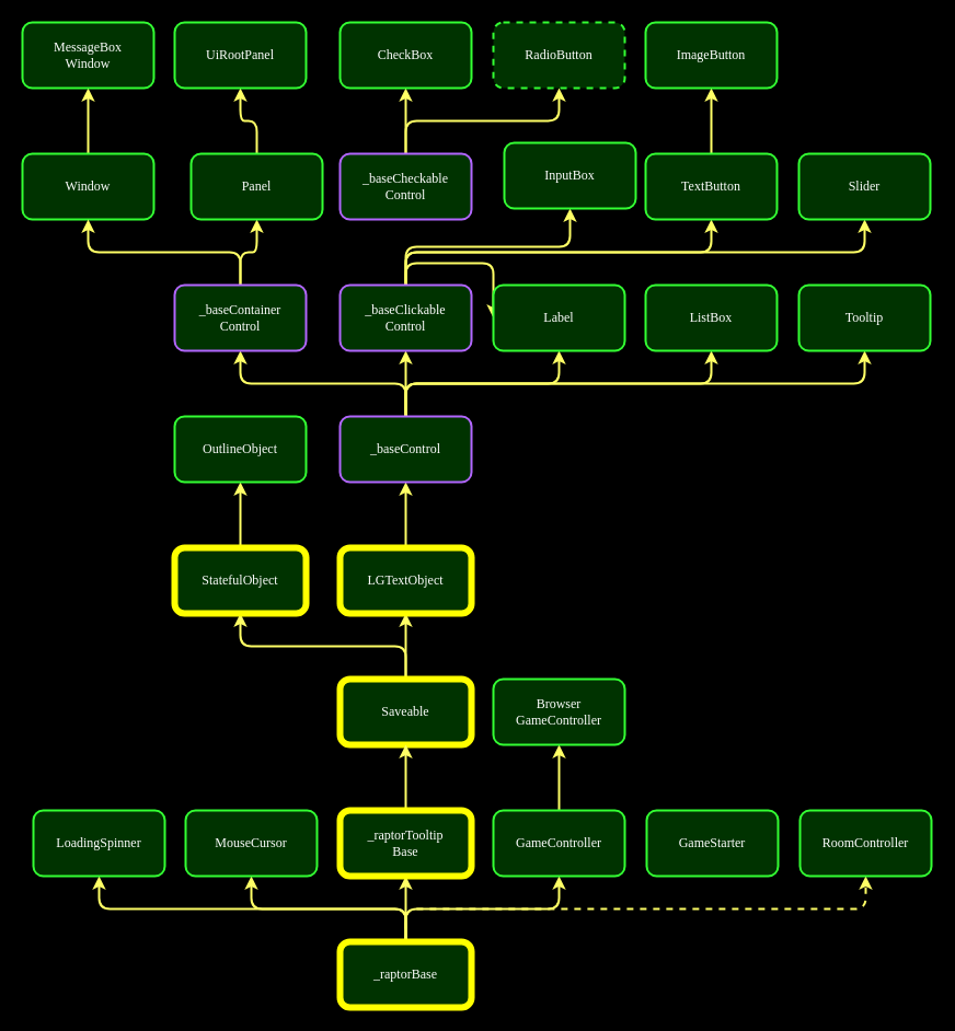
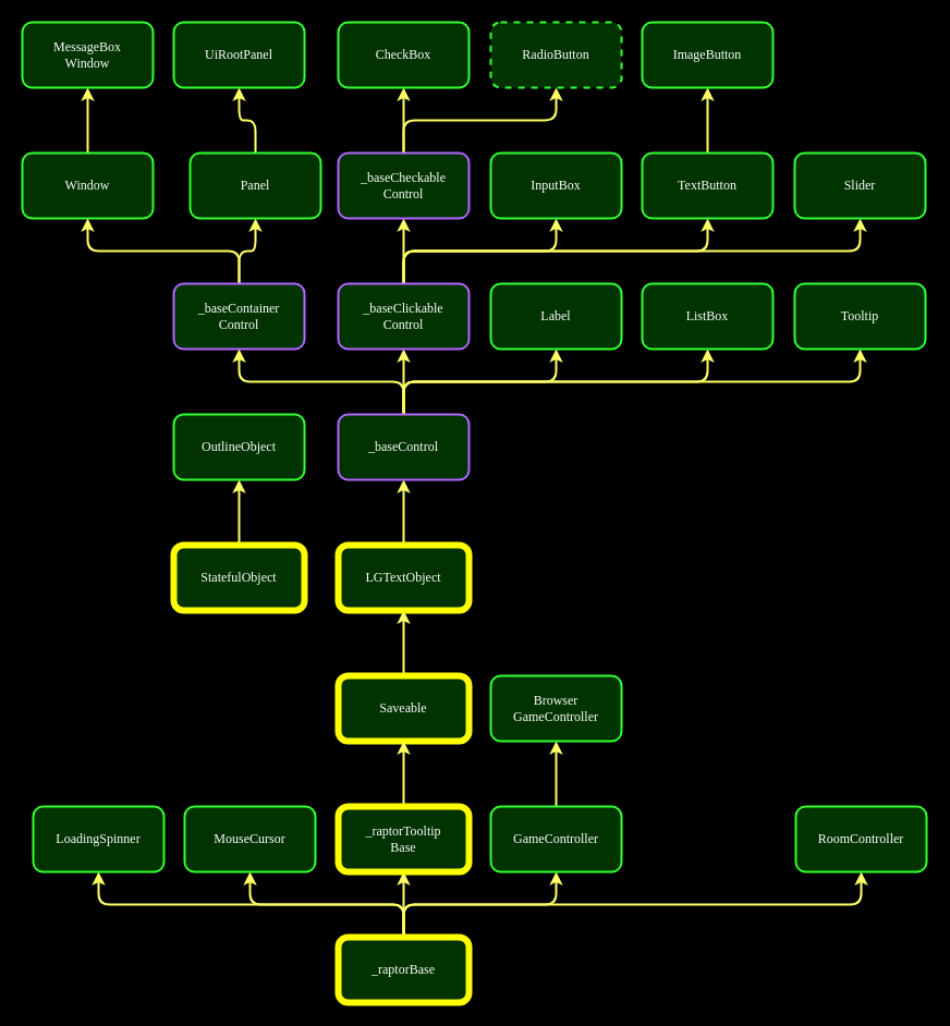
  <mxCell id="0" />
  <mxCell id="1" parent="0" />
  <mxCell id="2" style="edgeStyle=orthogonalEdgeStyle;rounded=1;orthogonalLoop=1;jettySize=auto;html=1;exitX=0.5;exitY=0;exitDx=0;exitDy=0;entryX=0.5;entryY=1;entryDx=0;entryDy=0;fontFamily=Helvetica;fontSize=12;fontColor=#FFFFFF;strokeColor=#FFFF66;strokeWidth=2;" parent="1" source="7" target="14" edge="1"><mxGeometry relative="1" as="geometry" /></mxCell>
- <mxCell id="3" style="edgeStyle=orthogonalEdgeStyle;rounded=1;orthogonalLoop=1;jettySize=auto;html=1;exitX=0.5;exitY=0;exitDx=0;exitDy=0;entryX=0.5;entryY=1;entryDx=0;entryDy=0;fontFamily=Helvetica;fontSize=12;fontColor=#FFFFFF;strokeColor=#FFFF66;strokeWidth=2;dashed=1;" parent="1" source="7" target="12" edge="1"><mxGeometry relative="1" as="geometry" /></mxCell>
+ <mxCell id="3" style="edgeStyle=orthogonalEdgeStyle;rounded=1;orthogonalLoop=1;jettySize=auto;html=1;exitX=0.5;exitY=0;exitDx=0;exitDy=0;entryX=0.5;entryY=1;entryDx=0;entryDy=0;fontFamily=Helvetica;fontSize=12;fontColor=#FFFFFF;strokeColor=#FFFF66;strokeWidth=2;" parent="1" source="7" target="12" edge="1"><mxGeometry relative="1" as="geometry" /></mxCell>
  <mxCell id="4" style="edgeStyle=orthogonalEdgeStyle;rounded=1;orthogonalLoop=1;jettySize=auto;html=1;exitX=0.5;exitY=0;exitDx=0;exitDy=0;entryX=0.5;entryY=1;entryDx=0;entryDy=0;strokeColor=#FFFF66;strokeWidth=2;align=center;verticalAlign=middle;fontFamily=Helvetica;fontSize=12;fontColor=#FFFFFF;labelBackgroundColor=default;endArrow=classic;" edge="1" parent="1" source="7" target="54"><mxGeometry relative="1" as="geometry" /></mxCell>
  <mxCell id="5" style="edgeStyle=orthogonalEdgeStyle;shape=connector;rounded=1;orthogonalLoop=1;jettySize=auto;html=1;exitX=0.5;exitY=0;exitDx=0;exitDy=0;entryX=0.5;entryY=1;entryDx=0;entryDy=0;strokeColor=#FFFF66;strokeWidth=2;align=center;verticalAlign=middle;fontFamily=Helvetica;fontSize=12;fontColor=#FFFFFF;labelBackgroundColor=default;endArrow=classic;" edge="1" parent="1" source="7" target="55"><mxGeometry relative="1" as="geometry" /></mxCell>
  <mxCell id="6" style="edgeStyle=orthogonalEdgeStyle;shape=connector;rounded=1;orthogonalLoop=1;jettySize=auto;html=1;exitX=0.5;exitY=0;exitDx=0;exitDy=0;entryX=0.5;entryY=1;entryDx=0;entryDy=0;strokeColor=#FFFF66;strokeWidth=2;align=center;verticalAlign=middle;fontFamily=Helvetica;fontSize=12;fontColor=#FFFFFF;labelBackgroundColor=default;endArrow=classic;" edge="1" parent="1" source="7" target="56"><mxGeometry relative="1" as="geometry" /></mxCell>
  <mxCell id="7" value="&lt;font face=&quot;Lucida Console&quot;&gt;_raptorBase&lt;/font&gt;" style="rounded=1;whiteSpace=wrap;html=1;fillColor=#003300;strokeColor=#FFFF00;fontColor=#FFFFFF;strokeWidth=6;" parent="1" vertex="1"><mxGeometry x="310" y="860" width="120" height="60" as="geometry" /></mxCell>
- <mxCell id="8" value="&lt;font face=&quot;Lucida Console&quot;&gt;GameStarter&lt;/font&gt;" style="rounded=1;whiteSpace=wrap;html=1;fillColor=#003300;strokeColor=#33FF33;fontColor=#FFFFFF;strokeWidth=2;" parent="1" vertex="1"><mxGeometry x="590" y="740" width="120" height="60" as="geometry" /></mxCell>
  <mxCell id="9" style="edgeStyle=orthogonalEdgeStyle;shape=connector;rounded=1;orthogonalLoop=1;jettySize=auto;html=1;exitX=0.5;exitY=0;exitDx=0;exitDy=0;entryX=0.5;entryY=1;entryDx=0;entryDy=0;labelBackgroundColor=default;fontFamily=Helvetica;fontSize=12;fontColor=#FFFFFF;endArrow=classic;strokeColor=#FFFF66;strokeWidth=2;startArrow=none;" parent="1" source="11" target="17" edge="1"><mxGeometry relative="1" as="geometry" /></mxCell>
- <mxCell id="10" style="edgeStyle=orthogonalEdgeStyle;rounded=1;orthogonalLoop=1;jettySize=auto;html=1;exitX=0.5;exitY=0;exitDx=0;exitDy=0;entryX=0.5;entryY=1;entryDx=0;entryDy=0;fontSize=12;strokeColor=#FFFF66;fontColor=#FFFFFF;strokeWidth=2;" parent="1" source="11" target="39" edge="1"><mxGeometry relative="1" as="geometry" /></mxCell>
  <mxCell id="11" value="&lt;font face=&quot;Lucida Console&quot;&gt;Saveable&lt;/font&gt;" style="rounded=1;whiteSpace=wrap;html=1;fillColor=#003300;strokeColor=#FFFF00;strokeWidth=6;fontColor=#FFFFFF;" parent="1" vertex="1"><mxGeometry x="310" y="620" width="120" height="60" as="geometry" /></mxCell>
  <mxCell id="12" value="&lt;font face=&quot;Lucida Console&quot;&gt;RoomController&lt;/font&gt;" style="rounded=1;whiteSpace=wrap;html=1;fillColor=#003300;strokeColor=#33FF33;fontColor=#FFFFFF;strokeWidth=2;" parent="1" vertex="1"><mxGeometry x="730" y="740" width="120" height="60" as="geometry" /></mxCell>
  <mxCell id="13" value="" style="edgeStyle=orthogonalEdgeStyle;shape=connector;rounded=1;orthogonalLoop=1;jettySize=auto;html=1;labelBackgroundColor=default;fontFamily=Helvetica;fontSize=12;fontColor=#FFFFFF;endArrow=classic;strokeColor=#FFFF66;strokeWidth=2;exitX=0.5;exitY=0;exitDx=0;exitDy=0;" parent="1" source="14" target="15" edge="1"><mxGeometry relative="1" as="geometry" /></mxCell>
  <mxCell id="14" value="&lt;font face=&quot;Lucida Console&quot;&gt;GameController&lt;/font&gt;" style="rounded=1;whiteSpace=wrap;html=1;fillColor=#003300;strokeColor=#33FF33;fontColor=#FFFFFF;strokeWidth=2;" parent="1" vertex="1"><mxGeometry x="450" y="740" width="120" height="60" as="geometry" /></mxCell>
  <mxCell id="15" value="&lt;font face=&quot;Lucida Console&quot;&gt;Browser&lt;br&gt;GameController&lt;/font&gt;" style="rounded=1;html=1;fillColor=#003300;strokeColor=#33FF33;fontColor=#FFFFFF;strokeWidth=2;whiteSpace=wrap;" parent="1" vertex="1"><mxGeometry x="450" y="620" width="120" height="60" as="geometry" /></mxCell>
  <mxCell id="16" value="" style="edgeStyle=orthogonalEdgeStyle;shape=connector;rounded=1;orthogonalLoop=1;jettySize=auto;html=1;labelBackgroundColor=default;fontFamily=Helvetica;fontSize=12;fontColor=#FFFFFF;endArrow=classic;strokeColor=#FFFF66;strokeWidth=2;exitX=0.5;exitY=0;exitDx=0;exitDy=0;" parent="1" source="17" target="23" edge="1"><mxGeometry relative="1" as="geometry" /></mxCell>
  <mxCell id="17" value="&lt;font face=&quot;Lucida Console&quot;&gt;LGTextObject&lt;/font&gt;" style="rounded=1;whiteSpace=wrap;html=1;fillColor=#003300;strokeColor=#FFFF00;fontColor=#FFFFFF;strokeWidth=6;" parent="1" vertex="1"><mxGeometry x="310" y="500" width="120" height="60" as="geometry" /></mxCell>
  <mxCell id="18" style="edgeStyle=orthogonalEdgeStyle;shape=connector;rounded=1;orthogonalLoop=1;jettySize=auto;html=1;exitX=0.5;exitY=0;exitDx=0;exitDy=0;entryX=0.5;entryY=1;entryDx=0;entryDy=0;labelBackgroundColor=default;fontFamily=Helvetica;fontSize=12;fontColor=#FFFFFF;endArrow=classic;strokeColor=#FFFF66;strokeWidth=2;" parent="1" source="23" target="24" edge="1"><mxGeometry relative="1" as="geometry" /></mxCell>
  <mxCell id="19" style="edgeStyle=orthogonalEdgeStyle;shape=connector;rounded=1;orthogonalLoop=1;jettySize=auto;html=1;exitX=0.5;exitY=0;exitDx=0;exitDy=0;entryX=0.5;entryY=1;entryDx=0;entryDy=0;labelBackgroundColor=default;strokeColor=#FFFF66;strokeWidth=2;align=center;verticalAlign=middle;fontFamily=Helvetica;fontSize=12;fontColor=#FFFFFF;endArrow=classic;" parent="1" source="23" target="47" edge="1"><mxGeometry relative="1" as="geometry" /></mxCell>
  <mxCell id="20" style="edgeStyle=orthogonalEdgeStyle;shape=connector;rounded=1;orthogonalLoop=1;jettySize=auto;html=1;exitX=0.5;exitY=0;exitDx=0;exitDy=0;entryX=0.5;entryY=1;entryDx=0;entryDy=0;strokeColor=#FFFF66;strokeWidth=2;align=center;verticalAlign=middle;fontFamily=Helvetica;fontSize=12;fontColor=#FFFFFF;labelBackgroundColor=default;endArrow=classic;" edge="1" parent="1" source="23" target="32"><mxGeometry relative="1" as="geometry" /></mxCell>
  <mxCell id="21" style="edgeStyle=orthogonalEdgeStyle;shape=connector;rounded=1;orthogonalLoop=1;jettySize=auto;html=1;exitX=0.5;exitY=0;exitDx=0;exitDy=0;entryX=0.5;entryY=1;entryDx=0;entryDy=0;strokeColor=#FFFF66;strokeWidth=2;align=center;verticalAlign=middle;fontFamily=Helvetica;fontSize=12;fontColor=#FFFFFF;labelBackgroundColor=default;endArrow=classic;" edge="1" parent="1" source="23" target="33"><mxGeometry relative="1" as="geometry" /></mxCell>
  <mxCell id="22" style="edgeStyle=orthogonalEdgeStyle;shape=connector;rounded=1;orthogonalLoop=1;jettySize=auto;html=1;exitX=0.5;exitY=0;exitDx=0;exitDy=0;entryX=0.5;entryY=1;entryDx=0;entryDy=0;strokeColor=#FFFF66;strokeWidth=2;align=center;verticalAlign=middle;fontFamily=Helvetica;fontSize=12;fontColor=#FFFFFF;labelBackgroundColor=default;endArrow=classic;" edge="1" parent="1" source="23" target="52"><mxGeometry relative="1" as="geometry" /></mxCell>
  <mxCell id="23" value="&lt;font face=&quot;Lucida Console&quot;&gt;_baseControl&lt;/font&gt;" style="rounded=1;whiteSpace=wrap;html=1;fillColor=#003300;strokeColor=#B266FF;fontColor=#FFFFFF;strokeWidth=2;" parent="1" vertex="1"><mxGeometry x="310" y="380" width="120" height="60" as="geometry" /></mxCell>
  <mxCell id="24" value="&lt;font face=&quot;Lucida Console&quot;&gt;Tooltip&lt;/font&gt;" style="rounded=1;whiteSpace=wrap;html=1;fillColor=#003300;strokeColor=#33FF33;fontColor=#FFFFFF;strokeWidth=2;" parent="1" vertex="1"><mxGeometry x="729" y="260" width="120" height="60" as="geometry" /></mxCell>
  <mxCell id="25" value="" style="edgeStyle=orthogonalEdgeStyle;shape=connector;rounded=1;orthogonalLoop=1;jettySize=auto;html=1;labelBackgroundColor=default;fontFamily=Helvetica;fontSize=12;fontColor=#FFFFFF;endArrow=classic;strokeColor=#FFFF66;strokeWidth=2;exitX=0.5;exitY=0;exitDx=0;exitDy=0;" parent="1" source="26" target="27" edge="1"><mxGeometry relative="1" as="geometry" /></mxCell>
  <mxCell id="26" value="&lt;font face=&quot;Lucida Console&quot;&gt;Window&lt;/font&gt;" style="rounded=1;whiteSpace=wrap;html=1;fillColor=#003300;strokeColor=#33FF33;fontColor=#FFFFFF;strokeWidth=2;" parent="1" vertex="1"><mxGeometry x="20" y="140" width="120" height="60" as="geometry" /></mxCell>
  <mxCell id="27" value="&lt;font face=&quot;Lucida Console&quot;&gt;MessageBox&lt;br&gt;Window&lt;/font&gt;" style="rounded=1;whiteSpace=wrap;html=1;fillColor=#003300;strokeColor=#33FF33;fontColor=#FFFFFF;strokeWidth=2;" parent="1" vertex="1"><mxGeometry x="20" y="20" width="120" height="60" as="geometry" /></mxCell>
  <mxCell id="28" value="" style="edgeStyle=orthogonalEdgeStyle;shape=connector;rounded=1;orthogonalLoop=1;jettySize=auto;html=1;labelBackgroundColor=default;fontFamily=Helvetica;fontSize=12;fontColor=#FFFFFF;endArrow=classic;strokeColor=#FFFF66;strokeWidth=2;exitX=0.5;exitY=0;exitDx=0;exitDy=0;" parent="1" source="32" target="35" edge="1"><mxGeometry relative="1" as="geometry" /></mxCell>
  <mxCell id="29" style="edgeStyle=orthogonalEdgeStyle;shape=connector;rounded=1;orthogonalLoop=1;jettySize=auto;html=1;exitX=0.5;exitY=0;exitDx=0;exitDy=0;entryX=0.5;entryY=1;entryDx=0;entryDy=0;labelBackgroundColor=default;fontFamily=Helvetica;fontSize=12;fontColor=#FFFFFF;endArrow=classic;strokeColor=#FFFF66;strokeWidth=2;" parent="1" source="32" target="36" edge="1"><mxGeometry relative="1" as="geometry" /></mxCell>
- <mxCell id="30" style="edgeStyle=orthogonalEdgeStyle;rounded=1;orthogonalLoop=1;jettySize=auto;html=1;exitX=0.5;exitY=0;exitDx=0;exitDy=0;fontSize=12;strokeColor=#FFFF66;fontColor=#FFFFFF;strokeWidth=2;" parent="1" source="32" target="33" edge="1"><mxGeometry relative="1" as="geometry" /></mxCell>
+ <mxCell id="30" style="edgeStyle=orthogonalEdgeStyle;rounded=1;orthogonalLoop=1;jettySize=auto;html=1;exitX=0.5;exitY=0;exitDx=0;exitDy=0;entryX=0.5;entryY=1;entryDx=0;entryDy=0;fontSize=12;strokeColor=#FFFF66;fontColor=#FFFFFF;strokeWidth=2;" parent="1" source="32" target="42" edge="1"><mxGeometry relative="1" as="geometry" /></mxCell>
  <mxCell id="31" style="edgeStyle=orthogonalEdgeStyle;shape=connector;rounded=1;orthogonalLoop=1;jettySize=auto;html=1;exitX=0.5;exitY=0;exitDx=0;exitDy=0;entryX=0.5;entryY=1;entryDx=0;entryDy=0;labelBackgroundColor=default;strokeColor=#FFFF66;strokeWidth=2;align=center;verticalAlign=middle;fontFamily=Helvetica;fontSize=12;fontColor=#FFFFFF;endArrow=classic;" parent="1" source="32" target="51" edge="1"><mxGeometry relative="1" as="geometry" /></mxCell>
  <mxCell id="32" value="&lt;font face=&quot;Lucida Console&quot;&gt;_baseClickable&lt;br&gt;Control&lt;br&gt;&lt;/font&gt;" style="rounded=1;whiteSpace=wrap;html=1;fillColor=#003300;strokeColor=#B266FF;fontColor=#FFFFFF;strokeWidth=2;" parent="1" vertex="1"><mxGeometry x="310" y="260" width="120" height="60" as="geometry" /></mxCell>
  <mxCell id="33" value="&lt;font face=&quot;Lucida Console&quot;&gt;Label&lt;br&gt;&lt;/font&gt;" style="rounded=1;whiteSpace=wrap;html=1;fillColor=#003300;strokeColor=#33FF33;fontColor=#FFFFFF;strokeWidth=2;" parent="1" vertex="1"><mxGeometry x="450" y="260" width="120" height="60" as="geometry" /></mxCell>
  <mxCell id="34" value="" style="edgeStyle=orthogonalEdgeStyle;shape=connector;rounded=1;orthogonalLoop=1;jettySize=auto;html=1;labelBackgroundColor=default;fontFamily=Helvetica;fontSize=12;fontColor=#FFFFFF;endArrow=classic;strokeColor=#FFFF66;strokeWidth=2;exitX=0.5;exitY=0;exitDx=0;exitDy=0;" parent="1" source="35" target="37" edge="1"><mxGeometry relative="1" as="geometry" /></mxCell>
  <mxCell id="35" value="&lt;font face=&quot;Lucida Console&quot;&gt;TextButton&lt;br&gt;&lt;/font&gt;" style="rounded=1;whiteSpace=wrap;html=1;fillColor=#003300;strokeColor=#33FF33;fontColor=#FFFFFF;strokeWidth=2;" parent="1" vertex="1"><mxGeometry x="589" y="140" width="120" height="60" as="geometry" /></mxCell>
- <mxCell id="36" value="&lt;font face=&quot;Lucida Console&quot;&gt;InputBox&lt;br&gt;&lt;/font&gt;" style="rounded=1;whiteSpace=wrap;html=1;fillColor=#003300;strokeColor=#33FF33;fontColor=#FFFFFF;strokeWidth=2;" parent="1" vertex="1"><mxGeometry x="460" y="130" width="120" height="60" as="geometry" /></mxCell>
+ <mxCell id="36" value="&lt;font face=&quot;Lucida Console&quot;&gt;InputBox&lt;br&gt;&lt;/font&gt;" style="rounded=1;whiteSpace=wrap;html=1;fillColor=#003300;strokeColor=#33FF33;fontColor=#FFFFFF;strokeWidth=2;" parent="1" vertex="1"><mxGeometry x="450" y="140" width="120" height="60" as="geometry" /></mxCell>
  <mxCell id="37" value="&lt;font face=&quot;Lucida Console&quot;&gt;ImageButton&lt;br&gt;&lt;/font&gt;" style="rounded=1;whiteSpace=wrap;html=1;fillColor=#003300;strokeColor=#33FF33;fontColor=#FFFFFF;strokeWidth=2;" parent="1" vertex="1"><mxGeometry x="589" y="20" width="120" height="60" as="geometry" /></mxCell>
  <mxCell id="38" style="edgeStyle=orthogonalEdgeStyle;shape=connector;rounded=1;orthogonalLoop=1;jettySize=auto;html=1;exitX=0.5;exitY=0;exitDx=0;exitDy=0;entryX=0.5;entryY=1;entryDx=0;entryDy=0;strokeColor=#FFFF66;strokeWidth=2;align=center;verticalAlign=middle;fontFamily=Helvetica;fontSize=12;fontColor=#FFFFFF;labelBackgroundColor=default;endArrow=classic;" edge="1" parent="1" source="39" target="57"><mxGeometry relative="1" as="geometry" /></mxCell>
  <mxCell id="39" value="&lt;font face=&quot;Lucida Console&quot;&gt;StatefulObject&lt;/font&gt;" style="rounded=1;whiteSpace=wrap;html=1;fillColor=#003300;strokeColor=#FFFF00;fontColor=#FFFFFF;strokeWidth=6;" parent="1" vertex="1"><mxGeometry x="159" y="500" width="120" height="60" as="geometry" /></mxCell>
  <mxCell id="40" style="edgeStyle=orthogonalEdgeStyle;shape=connector;rounded=1;orthogonalLoop=1;jettySize=auto;html=1;exitX=0.5;exitY=0;exitDx=0;exitDy=0;entryX=0.5;entryY=1;entryDx=0;entryDy=0;labelBackgroundColor=default;strokeColor=#FFFF66;strokeWidth=2;align=center;verticalAlign=middle;fontFamily=Helvetica;fontSize=12;fontColor=#FFFFFF;endArrow=classic;" parent="1" source="42" target="43" edge="1"><mxGeometry relative="1" as="geometry" /></mxCell>
  <mxCell id="41" style="edgeStyle=orthogonalEdgeStyle;shape=connector;rounded=1;orthogonalLoop=1;jettySize=auto;html=1;exitX=0.5;exitY=0;exitDx=0;exitDy=0;entryX=0.5;entryY=1;entryDx=0;entryDy=0;labelBackgroundColor=default;strokeColor=#FFFF66;strokeWidth=2;align=center;verticalAlign=middle;fontFamily=Helvetica;fontSize=12;fontColor=#FFFFFF;endArrow=classic;" parent="1" source="42" target="44" edge="1"><mxGeometry relative="1" as="geometry" /></mxCell>
  <mxCell id="42" value="&lt;font face=&quot;Lucida Console&quot;&gt;_baseCheckable&lt;br&gt;Control&lt;br&gt;&lt;/font&gt;" style="rounded=1;whiteSpace=wrap;html=1;fillColor=#003300;strokeColor=#B266FF;fontColor=#FFFFFF;strokeWidth=2;" parent="1" vertex="1"><mxGeometry x="310" y="140" width="120" height="60" as="geometry" /></mxCell>
  <mxCell id="43" value="&lt;font face=&quot;Lucida Console&quot;&gt;CheckBox&lt;br&gt;&lt;/font&gt;" style="rounded=1;whiteSpace=wrap;html=1;fillColor=#003300;strokeColor=#33FF33;fontColor=#FFFFFF;strokeWidth=2;" parent="1" vertex="1"><mxGeometry x="310" y="20" width="120" height="60" as="geometry" /></mxCell>
  <mxCell id="44" value="&lt;font face=&quot;Lucida Console&quot;&gt;RadioButton&lt;br&gt;&lt;/font&gt;" style="rounded=1;whiteSpace=wrap;html=1;fillColor=#003300;strokeColor=#33FF33;fontColor=#FFFFFF;strokeWidth=2;dashed=1;" parent="1" vertex="1"><mxGeometry x="450" y="20" width="120" height="60" as="geometry" /></mxCell>
  <mxCell id="45" style="edgeStyle=orthogonalEdgeStyle;shape=connector;rounded=1;orthogonalLoop=1;jettySize=auto;html=1;exitX=0.5;exitY=0;exitDx=0;exitDy=0;entryX=0.5;entryY=1;entryDx=0;entryDy=0;labelBackgroundColor=default;strokeColor=#FFFF66;strokeWidth=2;align=center;verticalAlign=middle;fontFamily=Helvetica;fontSize=12;fontColor=#FFFFFF;endArrow=classic;" parent="1" source="47" target="49" edge="1"><mxGeometry relative="1" as="geometry" /></mxCell>
  <mxCell id="46" style="edgeStyle=orthogonalEdgeStyle;shape=connector;rounded=1;orthogonalLoop=1;jettySize=auto;html=1;exitX=0.5;exitY=0;exitDx=0;exitDy=0;entryX=0.5;entryY=1;entryDx=0;entryDy=0;labelBackgroundColor=default;strokeColor=#FFFF66;strokeWidth=2;align=center;verticalAlign=middle;fontFamily=Helvetica;fontSize=12;fontColor=#FFFFFF;endArrow=classic;" parent="1" source="47" target="26" edge="1"><mxGeometry relative="1" as="geometry" /></mxCell>
  <mxCell id="47" value="&lt;font face=&quot;Lucida Console&quot;&gt;_baseContainer&lt;br&gt;Control&lt;/font&gt;" style="rounded=1;whiteSpace=wrap;html=1;fillColor=#003300;strokeColor=#B266FF;fontColor=#FFFFFF;strokeWidth=2;" parent="1" vertex="1"><mxGeometry x="159" y="260" width="120" height="60" as="geometry" /></mxCell>
  <mxCell id="48" style="edgeStyle=orthogonalEdgeStyle;shape=connector;rounded=1;orthogonalLoop=1;jettySize=auto;html=1;exitX=0.5;exitY=0;exitDx=0;exitDy=0;entryX=0.5;entryY=1;entryDx=0;entryDy=0;labelBackgroundColor=default;strokeColor=#FFFF66;strokeWidth=2;align=center;verticalAlign=middle;fontFamily=Helvetica;fontSize=12;fontColor=#FFFFFF;endArrow=classic;" parent="1" source="49" target="50" edge="1"><mxGeometry relative="1" as="geometry" /></mxCell>
  <mxCell id="49" value="&lt;font face=&quot;Lucida Console&quot;&gt;Panel&lt;/font&gt;" style="rounded=1;whiteSpace=wrap;html=1;fillColor=#003300;strokeColor=#33FF33;fontColor=#FFFFFF;strokeWidth=2;" parent="1" vertex="1"><mxGeometry x="174" y="140" width="120" height="60" as="geometry" /></mxCell>
  <mxCell id="50" value="&lt;font face=&quot;Lucida Console&quot;&gt;UiRootPanel&lt;/font&gt;" style="rounded=1;whiteSpace=wrap;html=1;fillColor=#003300;strokeColor=#33FF33;fontColor=#FFFFFF;strokeWidth=2;" parent="1" vertex="1"><mxGeometry x="159" y="20" width="120" height="60" as="geometry" /></mxCell>
  <mxCell id="51" value="&lt;font face=&quot;Lucida Console&quot;&gt;Slider&lt;br&gt;&lt;/font&gt;" style="rounded=1;whiteSpace=wrap;html=1;fillColor=#003300;strokeColor=#33FF33;fontColor=#FFFFFF;strokeWidth=2;" parent="1" vertex="1"><mxGeometry x="729" y="140" width="120" height="60" as="geometry" /></mxCell>
  <mxCell id="52" value="&lt;font face=&quot;Lucida Console&quot;&gt;ListBox&lt;br&gt;&lt;/font&gt;" style="rounded=1;whiteSpace=wrap;html=1;fillColor=#003300;strokeColor=#33FF33;fontColor=#FFFFFF;strokeWidth=2;" parent="1" vertex="1"><mxGeometry x="589" y="260" width="120" height="60" as="geometry" /></mxCell>
  <mxCell id="53" style="edgeStyle=orthogonalEdgeStyle;shape=connector;rounded=1;orthogonalLoop=1;jettySize=auto;html=1;exitX=0.5;exitY=0;exitDx=0;exitDy=0;entryX=0.5;entryY=1;entryDx=0;entryDy=0;strokeColor=#FFFF66;strokeWidth=2;align=center;verticalAlign=middle;fontFamily=Helvetica;fontSize=12;fontColor=#FFFFFF;labelBackgroundColor=default;endArrow=classic;" edge="1" parent="1" source="54" target="11"><mxGeometry relative="1" as="geometry" /></mxCell>
  <mxCell id="54" value="&lt;font face=&quot;Lucida Console&quot;&gt;_raptorTooltip&lt;br&gt;Base&lt;/font&gt;" style="rounded=1;whiteSpace=wrap;html=1;fillColor=#003300;strokeColor=#FFFF00;fontColor=#FFFFFF;strokeWidth=6;" vertex="1" parent="1"><mxGeometry x="310" y="740" width="120" height="60" as="geometry" /></mxCell>
  <mxCell id="55" value="&lt;font face=&quot;Lucida Console&quot;&gt;MouseCursor&lt;/font&gt;" style="rounded=1;whiteSpace=wrap;html=1;fillColor=#003300;strokeColor=#33FF33;fontColor=#FFFFFF;strokeWidth=2;" vertex="1" parent="1"><mxGeometry x="169" y="740" width="120" height="60" as="geometry" /></mxCell>
  <mxCell id="56" value="&lt;font face=&quot;Lucida Console&quot;&gt;LoadingSpinner&lt;/font&gt;" style="rounded=1;whiteSpace=wrap;html=1;fillColor=#003300;strokeColor=#33FF33;fontColor=#FFFFFF;strokeWidth=2;" vertex="1" parent="1"><mxGeometry x="30" y="740" width="120" height="60" as="geometry" /></mxCell>
  <mxCell id="57" value="&lt;font face=&quot;Lucida Console&quot;&gt;OutlineObject&lt;/font&gt;" style="rounded=1;whiteSpace=wrap;html=1;fillColor=#003300;strokeColor=#33FF33;fontColor=#FFFFFF;strokeWidth=2;" vertex="1" parent="1"><mxGeometry x="159" y="380" width="120" height="60" as="geometry" /></mxCell>
